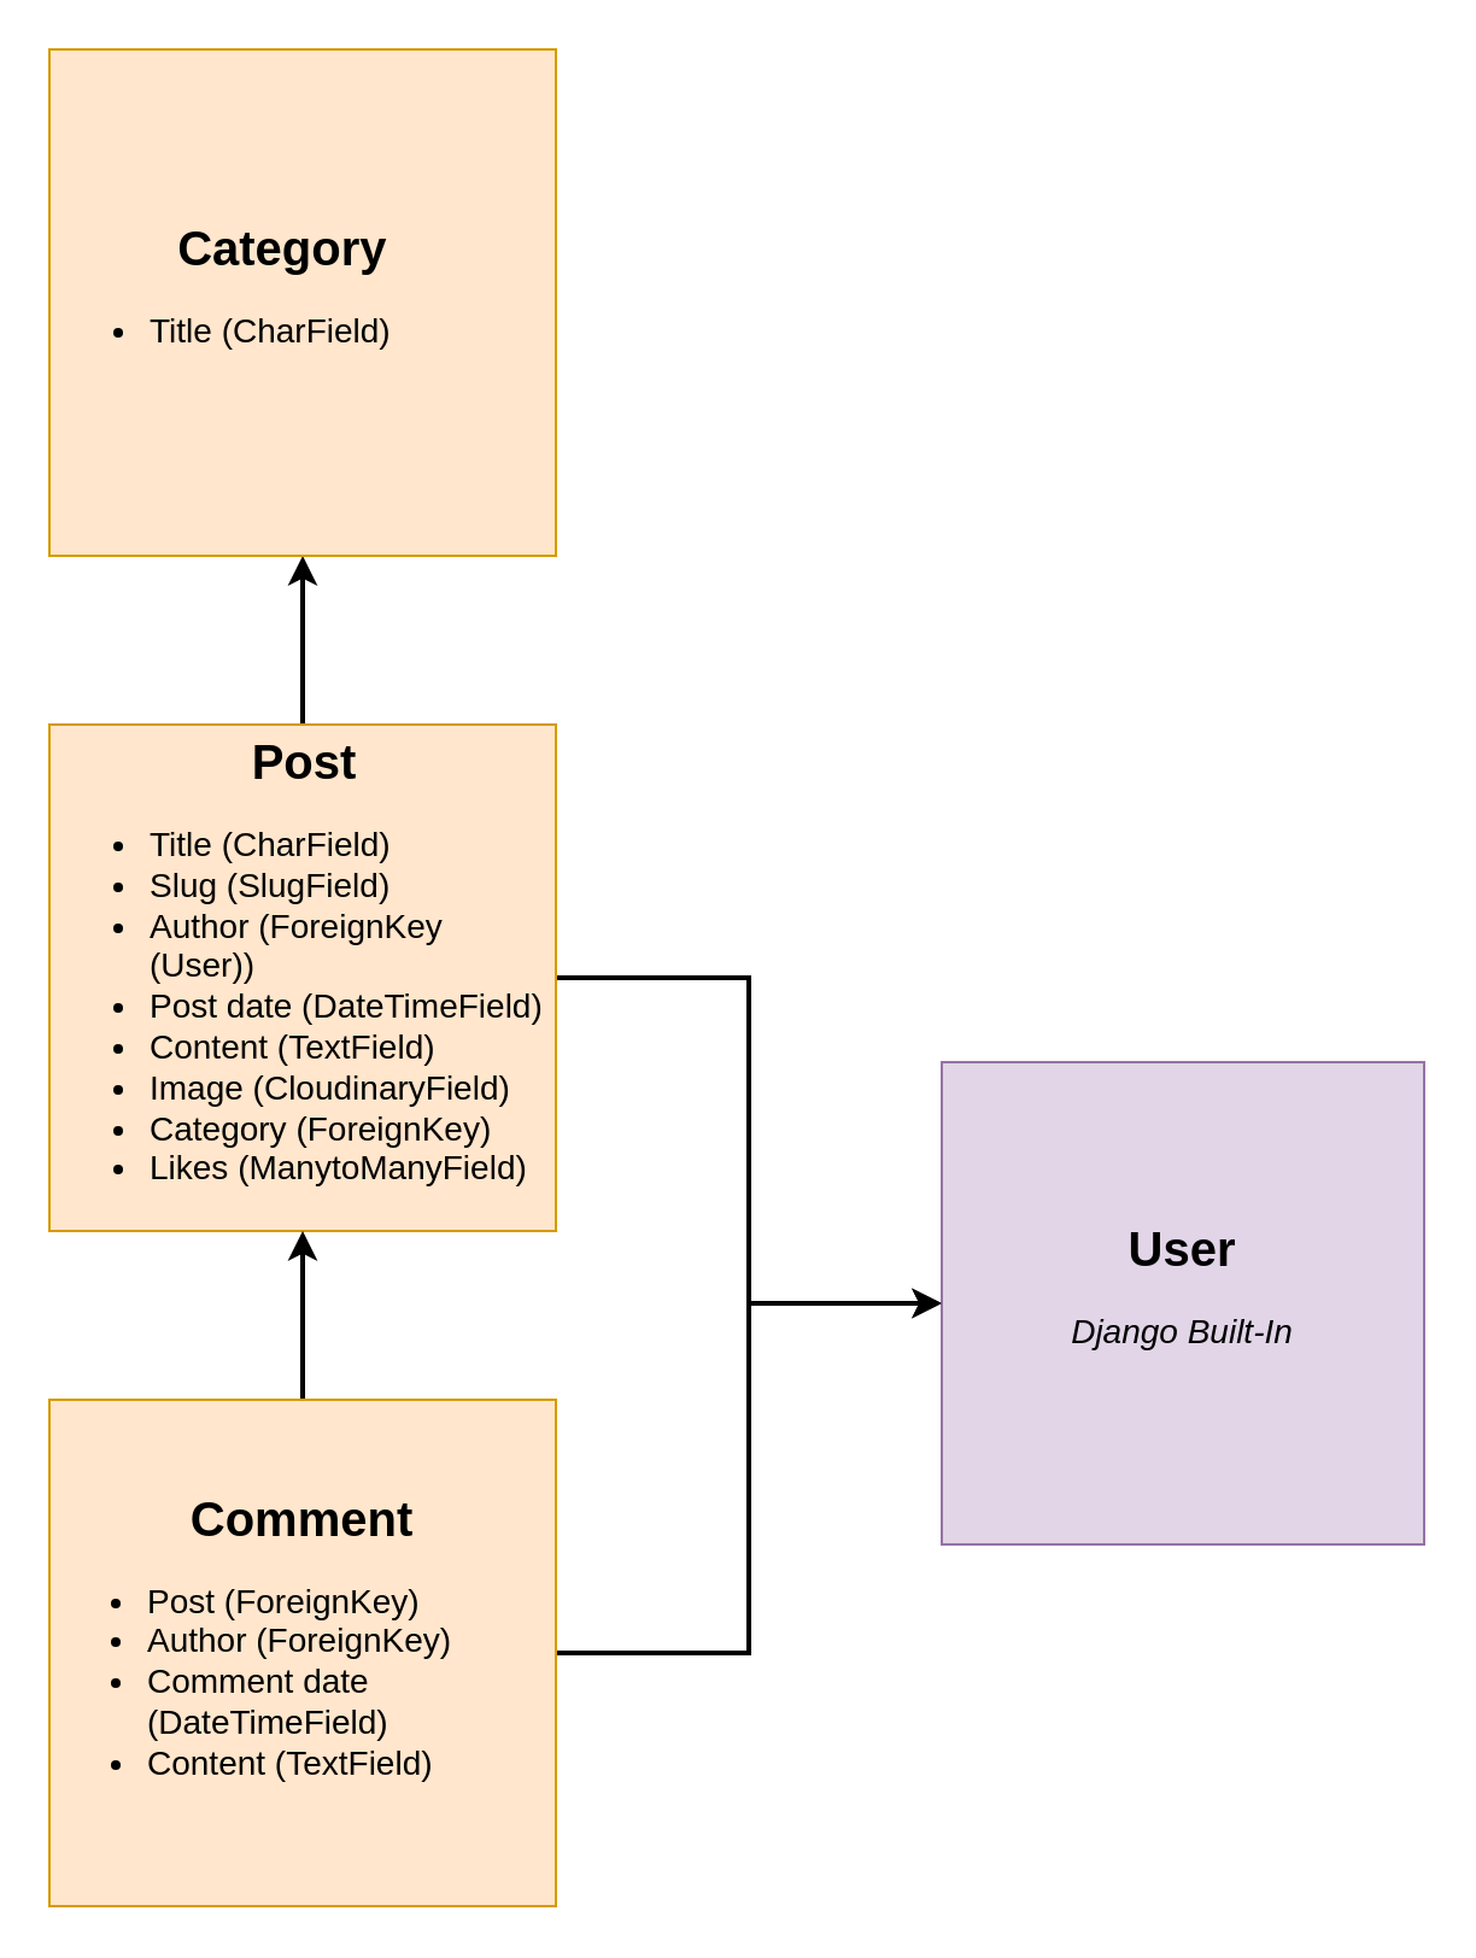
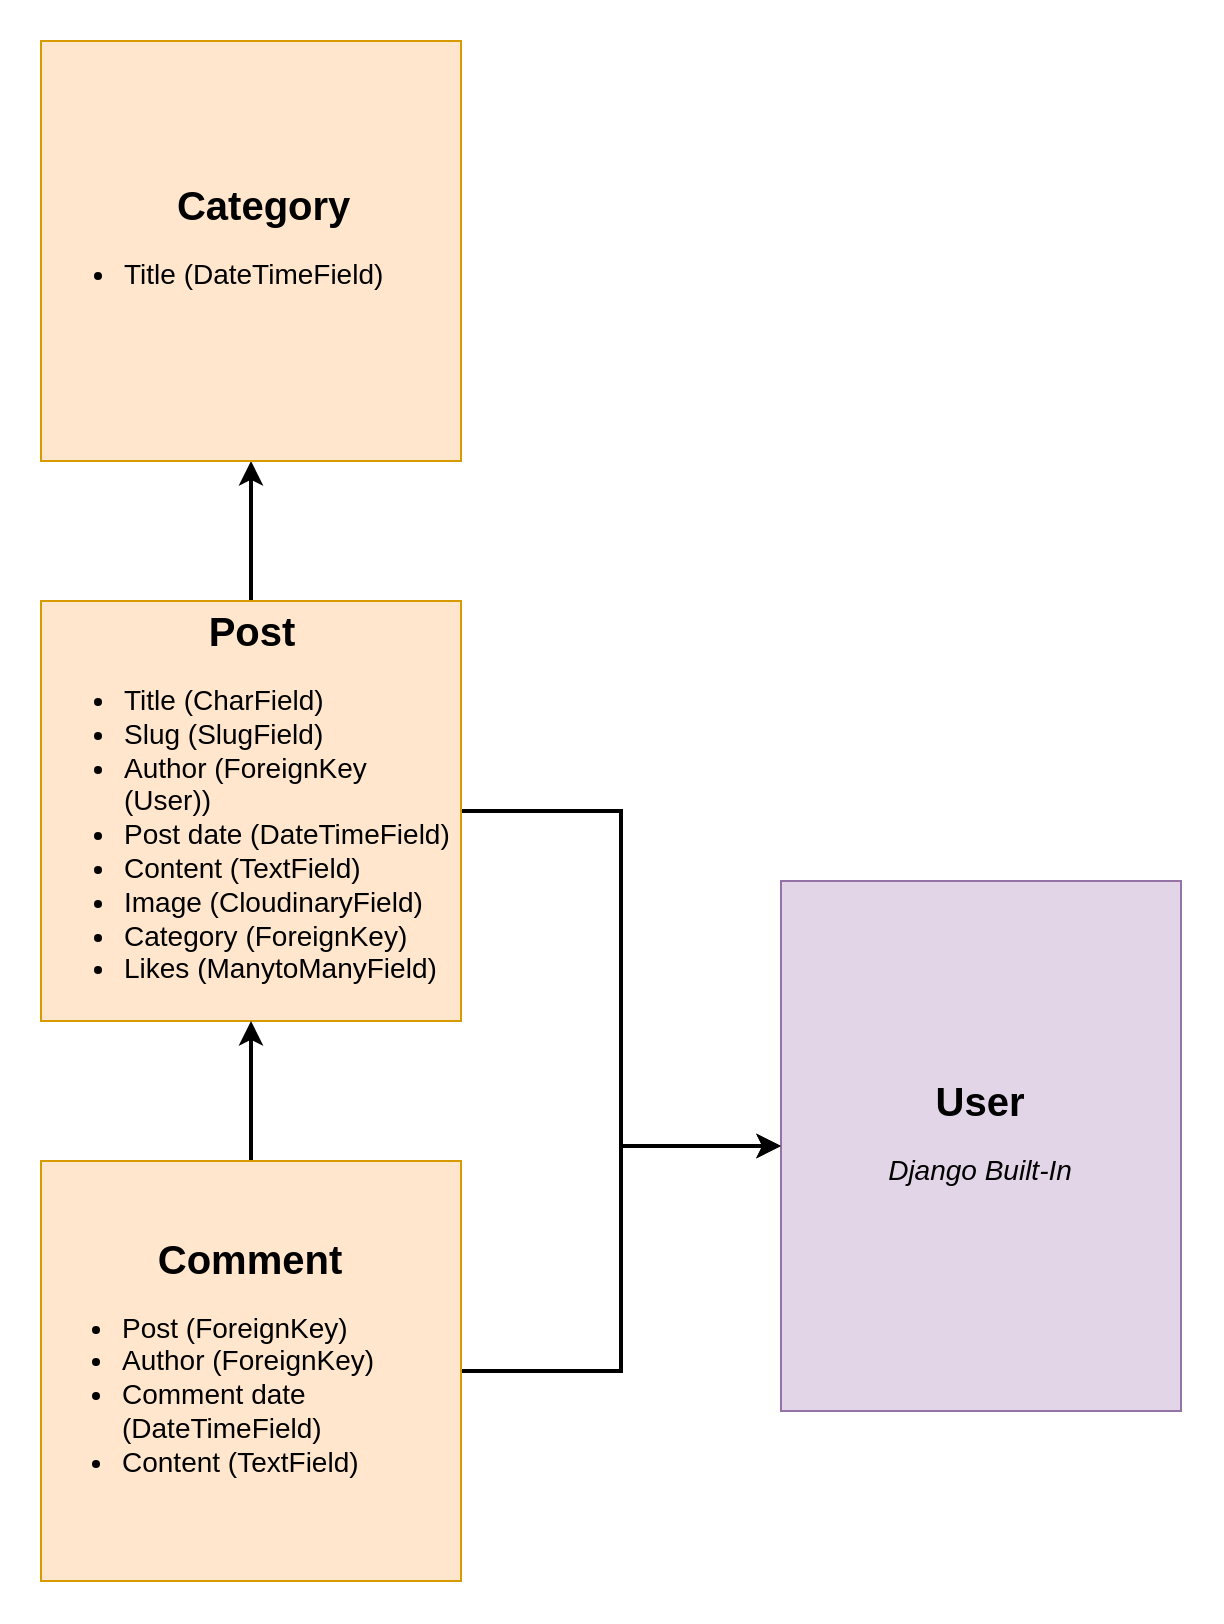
  <mxCell id="0" />
  <mxCell id="1" parent="0" />
  <mxCell id="2" style="edgeStyle=orthogonalEdgeStyle;rounded=0;orthogonalLoop=1;jettySize=auto;html=1;strokeWidth=2;" parent="1" source="4" target="5" edge="1"><mxGeometry relative="1" as="geometry" /></mxCell>
  <mxCell id="3" value="" style="edgeStyle=orthogonalEdgeStyle;rounded=0;orthogonalLoop=1;jettySize=auto;html=1;strokeWidth=2;" parent="1" source="4" target="9" edge="1"><mxGeometry relative="1" as="geometry" /></mxCell>
  <mxCell id="4" value="&lt;div align=&quot;center&quot;&gt;&lt;font size=&quot;1&quot;&gt;&lt;b style=&quot;font-size: 20px&quot;&gt;Post&lt;/b&gt;&lt;/font&gt;&lt;/div&gt;&lt;div style=&quot;font-size: 14px&quot; align=&quot;left&quot;&gt;&lt;ul&gt;&lt;li&gt;Title (CharField)&lt;/li&gt;&lt;li&gt;Slug (SlugField)&lt;/li&gt;&lt;li&gt;Author (ForeignKey (User))&lt;/li&gt;&lt;li&gt;Post date (DateTimeField)&lt;/li&gt;&lt;li&gt;Content (TextField)&lt;/li&gt;&lt;li&gt;Image (CloudinaryField)&lt;br&gt;&lt;/li&gt;&lt;li&gt;Category (ForeignKey)&lt;/li&gt;&lt;li&gt;Likes (ManytoManyField)&lt;br&gt;&lt;/li&gt;&lt;/ul&gt;&lt;/div&gt;" style="whiteSpace=wrap;html=1;aspect=fixed;strokeWidth=1;fillColor=#ffe6cc;strokeColor=#d79b00;align=left;" parent="1" vertex="1"><mxGeometry x="20" y="300" width="210" height="210" as="geometry" /></mxCell>
- <mxCell id="5" value="&lt;div&gt;&lt;font size=&quot;1&quot;&gt;&lt;b style=&quot;font-size: 20px&quot;&gt;User&lt;/b&gt;&lt;/font&gt;&lt;/div&gt;&lt;div align=&quot;center&quot;&gt;&lt;br&gt;&lt;/div&gt;&lt;div style=&quot;font-size: 14px&quot; align=&quot;center&quot;&gt;&lt;i&gt;Django Built-In&lt;/i&gt;&lt;br&gt;&lt;/div&gt;&lt;div align=&quot;center&quot;&gt;&lt;br&gt;&lt;/div&gt;" style="whiteSpace=wrap;html=1;aspect=fixed;strokeWidth=1;fillColor=#e1d5e7;strokeColor=#9673a6;" parent="1" vertex="1"><mxGeometry x="390" y="440" width="200" height="200" as="geometry" /></mxCell>
+ <mxCell id="5" value="&lt;div&gt;&lt;font size=&quot;1&quot;&gt;&lt;b style=&quot;font-size: 20px&quot;&gt;User&lt;/b&gt;&lt;/font&gt;&lt;/div&gt;&lt;div align=&quot;center&quot;&gt;&lt;br&gt;&lt;/div&gt;&lt;div style=&quot;font-size: 14px&quot; align=&quot;center&quot;&gt;&lt;i&gt;Django Built-In&lt;/i&gt;&lt;br&gt;&lt;/div&gt;&lt;div align=&quot;center&quot;&gt;&lt;br&gt;&lt;/div&gt;" style="whiteSpace=wrap;html=1;aspect=fixed;strokeWidth=1;fillColor=#e1d5e7;strokeColor=#9673a6;" parent="1" vertex="1"><mxGeometry x="390" y="440" width="200" height="265" as="geometry" /></mxCell>
  <mxCell id="6" style="edgeStyle=orthogonalEdgeStyle;rounded=0;orthogonalLoop=1;jettySize=auto;html=1;strokeWidth=2;" parent="1" source="8" target="5" edge="1"><mxGeometry relative="1" as="geometry" /></mxCell>
  <mxCell id="7" style="edgeStyle=orthogonalEdgeStyle;rounded=0;orthogonalLoop=1;jettySize=auto;html=1;entryX=0.5;entryY=1;entryDx=0;entryDy=0;strokeWidth=2;" parent="1" source="8" target="4" edge="1"><mxGeometry relative="1" as="geometry" /></mxCell>
  <mxCell id="8" value="&lt;div&gt;&lt;font size=&quot;1&quot;&gt;&lt;b style=&quot;font-size: 20px&quot;&gt;Comment&lt;/b&gt;&lt;/font&gt;&lt;/div&gt;&lt;div style=&quot;font-size: 14px&quot; align=&quot;left&quot;&gt;&lt;ul&gt;&lt;li&gt;&lt;div&gt;Post (ForeignKey)&lt;/div&gt;&lt;/li&gt;&lt;li&gt;&lt;div&gt;Author (ForeignKey)&lt;/div&gt;&lt;/li&gt;&lt;li&gt;&lt;div&gt;Comment date (DateTimeField)&lt;/div&gt;&lt;/li&gt;&lt;li&gt;&lt;div&gt;Content (TextField)&lt;/div&gt;&lt;/li&gt;&lt;/ul&gt;&lt;/div&gt;" style="whiteSpace=wrap;html=1;aspect=fixed;strokeWidth=1;fillColor=#ffe6cc;strokeColor=#d79b00;" parent="1" vertex="1"><mxGeometry x="20" y="580" width="210" height="210" as="geometry" /></mxCell>
- <mxCell id="9" value="&lt;div align=&quot;center&quot;&gt;&lt;font size=&quot;1&quot;&gt;&lt;b style=&quot;font-size: 20px&quot;&gt;&amp;nbsp;&amp;nbsp;&amp;nbsp;&amp;nbsp;&amp;nbsp;&amp;nbsp;&amp;nbsp;&amp;nbsp; Category&lt;/b&gt;&lt;/font&gt;&lt;/div&gt;&lt;div style=&quot;font-size: 14px&quot; align=&quot;left&quot;&gt;&lt;ul&gt;&lt;li&gt;Title (CharField)&lt;/li&gt;&lt;/ul&gt;&lt;/div&gt;" style="whiteSpace=wrap;html=1;aspect=fixed;strokeWidth=1;fillColor=#ffe6cc;strokeColor=#d79b00;align=left;" parent="1" vertex="1"><mxGeometry x="20" y="20" width="210" height="210" as="geometry" /></mxCell>
+ <mxCell id="9" value="&lt;div align=&quot;center&quot;&gt;&lt;font size=&quot;1&quot;&gt;&lt;b style=&quot;font-size: 20px&quot;&gt;&amp;nbsp;&amp;nbsp;&amp;nbsp;&amp;nbsp;&amp;nbsp;&amp;nbsp;&amp;nbsp;&amp;nbsp; Category&lt;/b&gt;&lt;/font&gt;&lt;/div&gt;&lt;div style=&quot;font-size: 14px&quot; align=&quot;left&quot;&gt;&lt;ul&gt;&lt;li&gt;Title (DateTimeField)&lt;/li&gt;&lt;/ul&gt;&lt;/div&gt;" style="whiteSpace=wrap;html=1;aspect=fixed;strokeWidth=1;fillColor=#ffe6cc;strokeColor=#d79b00;align=left;" parent="1" vertex="1"><mxGeometry x="20" y="20" width="210" height="210" as="geometry" /></mxCell>
